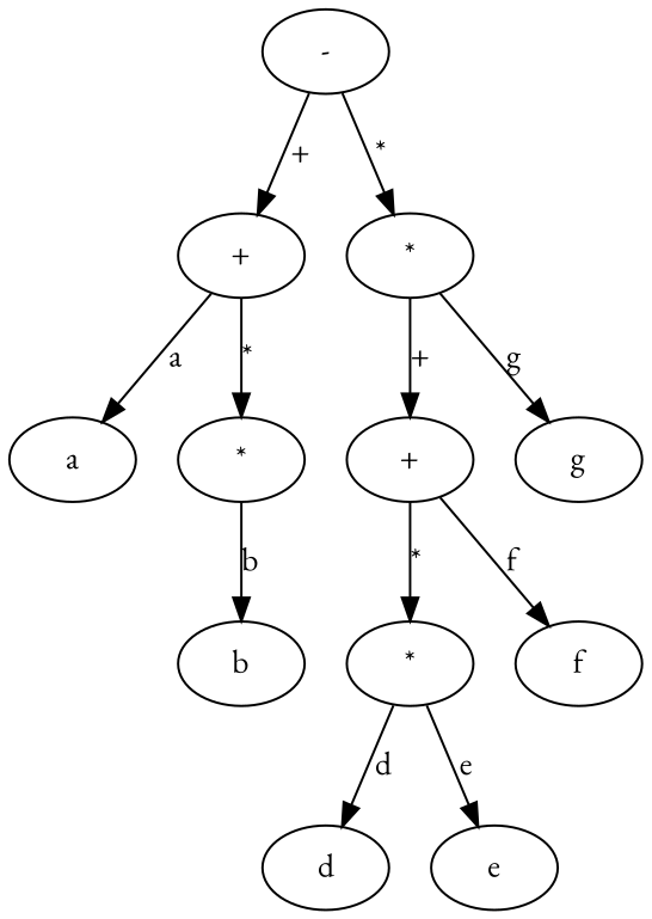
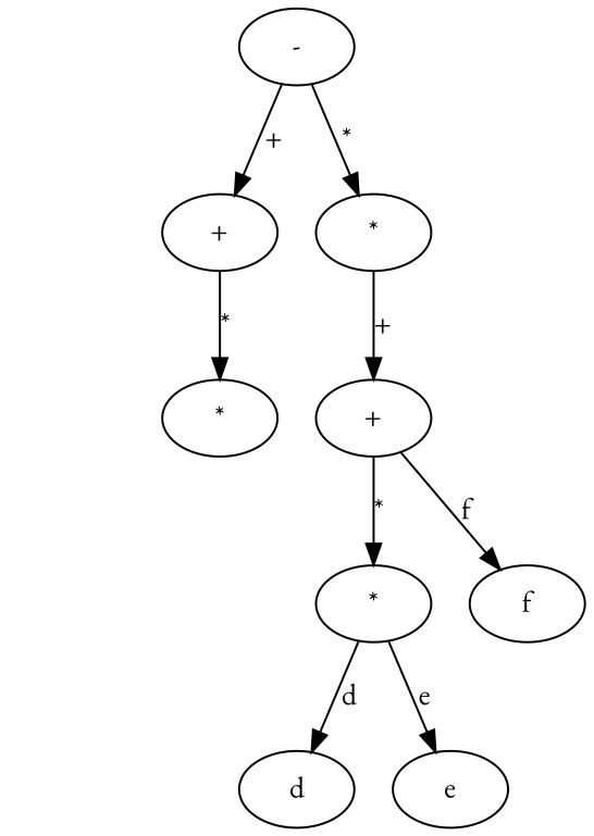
  digraph {
    fontname="EB Garamond"
    node [fontname="EB Garamond"]
    edge [fontname="EB Garamond"]
    n1 [label="-"]
    n2 [label="+"]
    n3 [label="*"]
-   n4 [label=a]
    n5 [label="*"]
    n6 [label="+"]
-   n7 [label=g]
-   n8 [label=b]
    n9 [label="*"]
    n10 [label=f]
    n11 [label=d]
    n12 [label=e]
    n1 -> n2 [label="+"]
    n1 -> n3 [label="*"]
-   n2 -> n4 [label=a]
    n2 -> n5 [label="*"]
    n3 -> n6 [label="+"]
-   n3 -> n7 [label=g]
-   n5 -> n8 [label=b]
    n6 -> n9 [label="*"]
    n6 -> n10 [label=f]
    n9 -> n11 [label=d]
    n9 -> n12 [label=e]
  }
